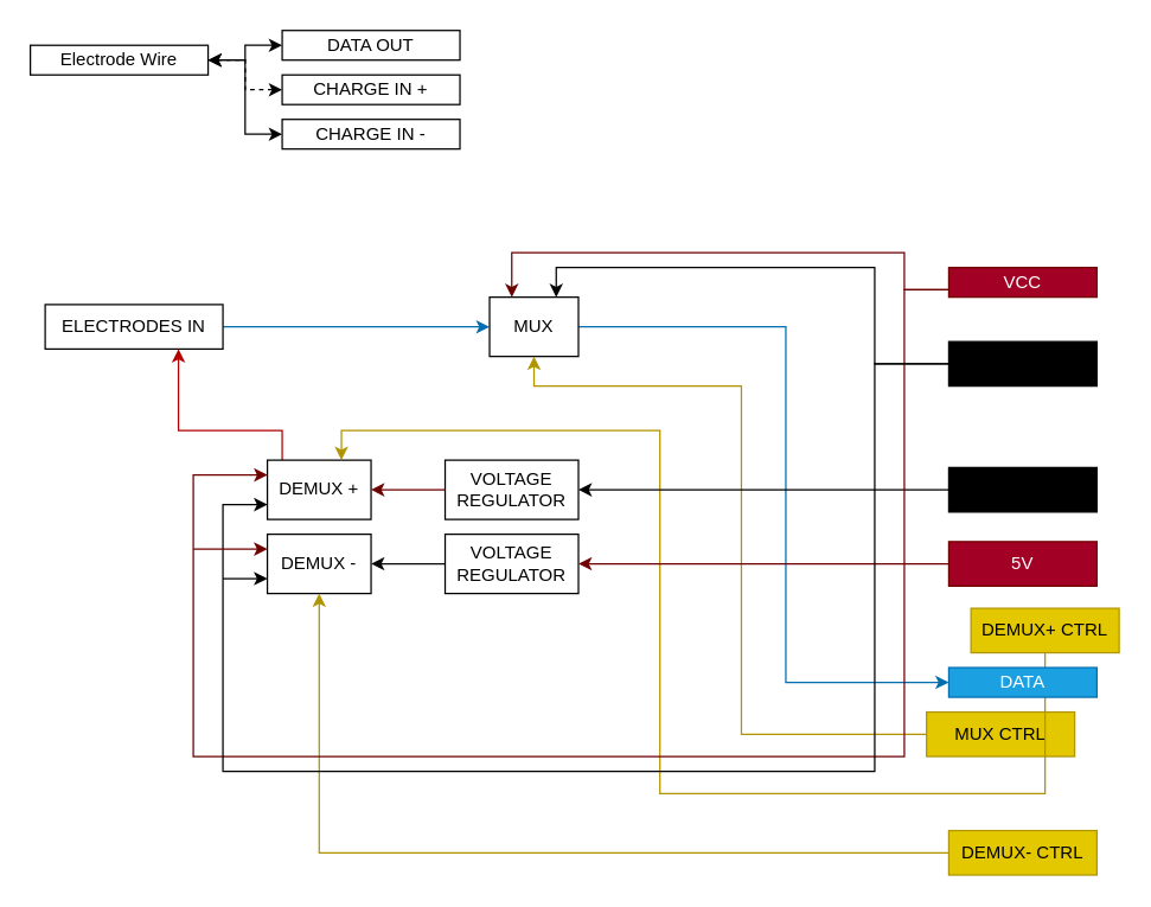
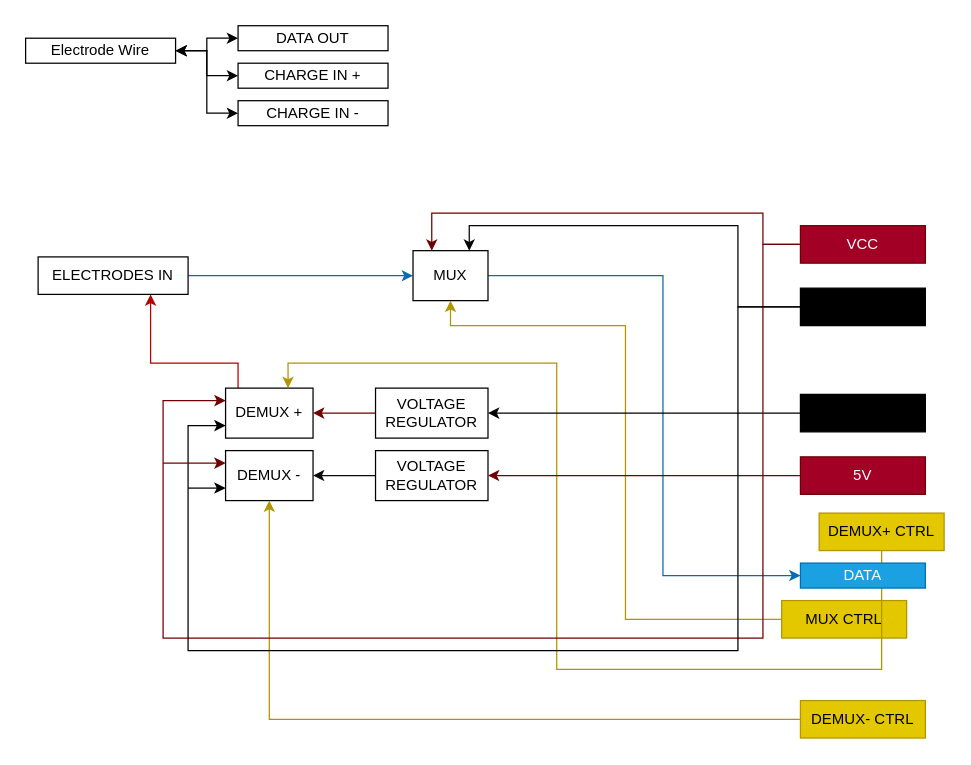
  <mxCell id="0" />
  <mxCell id="1" parent="0" />
  <mxCell id="2" style="edgeStyle=orthogonalEdgeStyle;rounded=0;orthogonalLoop=1;jettySize=auto;html=1;entryX=0;entryY=0.5;entryDx=0;entryDy=0;fillColor=#1ba1e2;strokeColor=#006EAF;" edge="1" parent="1" source="3" target="5"><mxGeometry relative="1" as="geometry"><mxPoint x="250" y="220" as="targetPoint" /></mxGeometry></mxCell>
  <mxCell id="3" value="ELECTRODES IN" style="rounded=0;whiteSpace=wrap;html=1;" vertex="1" parent="1"><mxGeometry x="30" y="205" width="120" height="30" as="geometry" /></mxCell>
  <mxCell id="4" style="edgeStyle=orthogonalEdgeStyle;rounded=0;orthogonalLoop=1;jettySize=auto;html=1;entryX=0;entryY=0.5;entryDx=0;entryDy=0;fillColor=#1ba1e2;strokeColor=#006EAF;" edge="1" parent="1" source="5" target="18"><mxGeometry relative="1" as="geometry"><Array as="points"><mxPoint x="530" y="220" /><mxPoint x="530" y="460" /></Array></mxGeometry></mxCell>
  <mxCell id="5" value="MUX" style="rounded=0;whiteSpace=wrap;html=1;" vertex="1" parent="1"><mxGeometry x="330" y="200" width="60" height="40" as="geometry" /></mxCell>
  <mxCell id="6" style="edgeStyle=orthogonalEdgeStyle;rounded=0;orthogonalLoop=1;jettySize=auto;html=1;entryX=0.75;entryY=1;entryDx=0;entryDy=0;fillColor=#e51400;strokeColor=#B20000;" edge="1" parent="1" source="7" target="3"><mxGeometry relative="1" as="geometry"><Array as="points"><mxPoint x="190" y="290" /><mxPoint x="120" y="290" /></Array></mxGeometry></mxCell>
  <mxCell id="7" value="DEMUX +" style="rounded=0;whiteSpace=wrap;html=1;" vertex="1" parent="1"><mxGeometry x="180" y="310" width="70" height="40" as="geometry" /></mxCell>
  <mxCell id="8" value="DEMUX -" style="rounded=0;whiteSpace=wrap;html=1;" vertex="1" parent="1"><mxGeometry x="180" y="360" width="70" height="40" as="geometry" /></mxCell>
  <mxCell id="9" style="edgeStyle=orthogonalEdgeStyle;rounded=0;orthogonalLoop=1;jettySize=auto;html=1;entryX=1;entryY=0.5;entryDx=0;entryDy=0;fillColor=#a20025;strokeColor=#6F0000;" edge="1" parent="1" source="10" target="7"><mxGeometry relative="1" as="geometry" /></mxCell>
  <mxCell id="10" value="VOLTAGE&lt;br&gt;REGULATOR" style="rounded=0;whiteSpace=wrap;html=1;" vertex="1" parent="1"><mxGeometry x="300" y="310" width="90" height="40" as="geometry" /></mxCell>
  <mxCell id="11" style="edgeStyle=orthogonalEdgeStyle;rounded=0;orthogonalLoop=1;jettySize=auto;html=1;entryX=1;entryY=0.5;entryDx=0;entryDy=0;strokeColor=#0A0A0A;" edge="1" parent="1" source="12" target="8"><mxGeometry relative="1" as="geometry" /></mxCell>
  <mxCell id="12" value="VOLTAGE&lt;br&gt;REGULATOR" style="rounded=0;whiteSpace=wrap;html=1;" vertex="1" parent="1"><mxGeometry x="300" y="360" width="90" height="40" as="geometry" /></mxCell>
  <mxCell id="13" style="edgeStyle=orthogonalEdgeStyle;rounded=0;orthogonalLoop=1;jettySize=auto;html=1;fillColor=#e3c800;strokeColor=#B09500;" edge="1" parent="1" source="14"><mxGeometry relative="1" as="geometry"><mxPoint x="360" y="240" as="targetPoint" /><Array as="points"><mxPoint x="500" y="495" /><mxPoint x="500" y="260" /><mxPoint x="360" y="260" /></Array></mxGeometry></mxCell>
  <mxCell id="14" value="MUX CTRL" style="rounded=0;whiteSpace=wrap;html=1;fillColor=#e3c800;fontColor=#000000;strokeColor=#B09500;" vertex="1" parent="1"><mxGeometry x="625" y="480" width="100" height="30" as="geometry" /></mxCell>
  <mxCell id="15" style="edgeStyle=orthogonalEdgeStyle;rounded=0;orthogonalLoop=1;jettySize=auto;html=1;fillColor=#e3c800;strokeColor=#B09500;" edge="1" parent="1" source="16"><mxGeometry relative="1" as="geometry"><mxPoint x="230" y="310" as="targetPoint" /><Array as="points"><mxPoint x="445" y="535" /><mxPoint x="445" y="290" /><mxPoint x="230" y="290" /></Array></mxGeometry></mxCell>
  <mxCell id="16" value="DEMUX+ CTRL" style="rounded=0;whiteSpace=wrap;html=1;fillColor=#e3c800;fontColor=#000000;strokeColor=#B09500;" vertex="1" parent="1"><mxGeometry x="655" y="410" width="100" height="30" as="geometry" /></mxCell>
  <mxCell id="17" style="edgeStyle=orthogonalEdgeStyle;rounded=0;orthogonalLoop=1;jettySize=auto;html=1;entryX=0.5;entryY=1;entryDx=0;entryDy=0;exitX=0;exitY=0.5;exitDx=0;exitDy=0;fillColor=#e3c800;strokeColor=#B09500;" edge="1" parent="1" source="19" target="8"><mxGeometry relative="1" as="geometry"><mxPoint x="440" y="455" as="sourcePoint" /><Array as="points"><mxPoint x="215" y="575" /></Array></mxGeometry></mxCell>
  <mxCell id="18" value="DATA" style="rounded=0;whiteSpace=wrap;html=1;fillColor=#1ba1e2;fontColor=#ffffff;strokeColor=#006EAF;" vertex="1" parent="1"><mxGeometry x="640" y="450" width="100" height="20" as="geometry" /></mxCell>
  <mxCell id="19" value="DEMUX- CTRL" style="rounded=0;whiteSpace=wrap;html=1;fillColor=#e3c800;fontColor=#000000;strokeColor=#B09500;" vertex="1" parent="1"><mxGeometry x="640" y="560" width="100" height="30" as="geometry" /></mxCell>
  <mxCell id="20" style="edgeStyle=orthogonalEdgeStyle;rounded=0;orthogonalLoop=1;jettySize=auto;html=1;entryX=1;entryY=0.5;entryDx=0;entryDy=0;strokeColor=#000000;" edge="1" parent="1" source="21" target="10"><mxGeometry relative="1" as="geometry" /></mxCell>
  <mxCell id="21" value="-5V" style="rounded=0;whiteSpace=wrap;html=1;fillColor=#000000;" vertex="1" parent="1"><mxGeometry x="640" y="315" width="100" height="30" as="geometry" /></mxCell>
  <mxCell id="22" style="edgeStyle=orthogonalEdgeStyle;rounded=0;orthogonalLoop=1;jettySize=auto;html=1;entryX=1;entryY=0.5;entryDx=0;entryDy=0;fillColor=#a20025;strokeColor=#6F0000;" edge="1" parent="1" source="23" target="12"><mxGeometry relative="1" as="geometry" /></mxCell>
  <mxCell id="23" value="5V" style="rounded=0;whiteSpace=wrap;html=1;fillColor=#a20025;fontColor=#ffffff;strokeColor=#6F0000;" vertex="1" parent="1"><mxGeometry x="640" y="365" width="100" height="30" as="geometry" /></mxCell>
  <mxCell id="24" style="edgeStyle=orthogonalEdgeStyle;rounded=0;orthogonalLoop=1;jettySize=auto;html=1;entryX=0.25;entryY=0;entryDx=0;entryDy=0;fillColor=#a20025;strokeColor=#6F0000;" edge="1" parent="1" source="26" target="5"><mxGeometry relative="1" as="geometry"><Array as="points"><mxPoint x="610" y="195" /><mxPoint x="610" y="170" /><mxPoint x="345" y="170" /></Array></mxGeometry></mxCell>
  <mxCell id="25" value="" style="edgeStyle=orthogonalEdgeStyle;rounded=0;orthogonalLoop=1;jettySize=auto;html=1;entryX=0;entryY=0.25;entryDx=0;entryDy=0;fillColor=#a20025;strokeColor=#6F0000;" edge="1" parent="1" source="26" target="7"><mxGeometry relative="1" as="geometry"><mxPoint x="590" y="510" as="targetPoint" /><Array as="points"><mxPoint x="610" y="195" /><mxPoint x="610" y="510" /><mxPoint x="130" y="510" /><mxPoint x="130" y="320" /></Array></mxGeometry></mxCell>
- <mxCell id="26" value="VCC" style="rounded=0;whiteSpace=wrap;html=1;fillColor=#a20025;fontColor=#ffffff;strokeColor=#6F0000;" vertex="1" parent="1"><mxGeometry x="640" y="180" width="100" height="20" as="geometry" /></mxCell>
+ <mxCell id="26" value="VCC" style="rounded=0;whiteSpace=wrap;html=1;fillColor=#a20025;fontColor=#ffffff;strokeColor=#6F0000;" vertex="1" parent="1"><mxGeometry x="640" y="180" width="100" height="30" as="geometry" /></mxCell>
  <mxCell id="27" style="edgeStyle=orthogonalEdgeStyle;rounded=0;orthogonalLoop=1;jettySize=auto;html=1;entryX=0.75;entryY=0;entryDx=0;entryDy=0;strokeColor=#030303;" edge="1" parent="1" source="29" target="5"><mxGeometry relative="1" as="geometry"><Array as="points"><mxPoint x="590" y="245" /><mxPoint x="590" y="180" /><mxPoint x="375" y="180" /></Array></mxGeometry></mxCell>
  <mxCell id="28" style="edgeStyle=orthogonalEdgeStyle;rounded=0;orthogonalLoop=1;jettySize=auto;html=1;entryX=0;entryY=0.75;entryDx=0;entryDy=0;strokeColor=#000000;" edge="1" parent="1" source="29" target="7"><mxGeometry relative="1" as="geometry"><mxPoint x="270" y="440" as="targetPoint" /><Array as="points"><mxPoint x="590" y="245" /><mxPoint x="590" y="520" /><mxPoint x="150" y="520" /><mxPoint x="150" y="340" /></Array></mxGeometry></mxCell>
  <mxCell id="29" value="VEE" style="rounded=0;whiteSpace=wrap;html=1;fillColor=#000000;" vertex="1" parent="1"><mxGeometry x="640" y="230" width="100" height="30" as="geometry" /></mxCell>
  <mxCell id="30" value="" style="endArrow=classic;html=1;rounded=0;entryX=0;entryY=0.25;entryDx=0;entryDy=0;fillColor=#a20025;strokeColor=#6F0000;" edge="1" parent="1" target="8"><mxGeometry width="50" height="50" relative="1" as="geometry"><mxPoint x="130" y="370" as="sourcePoint" /><mxPoint x="180" y="400" as="targetPoint" /></mxGeometry></mxCell>
  <mxCell id="31" value="" style="endArrow=classic;html=1;rounded=0;entryX=0;entryY=0.75;entryDx=0;entryDy=0;strokeColor=#000000;" edge="1" parent="1" target="8"><mxGeometry width="50" height="50" relative="1" as="geometry"><mxPoint x="150" y="390" as="sourcePoint" /><mxPoint x="170" y="390" as="targetPoint" /></mxGeometry></mxCell>
  <mxCell id="32" style="edgeStyle=orthogonalEdgeStyle;rounded=0;orthogonalLoop=1;jettySize=auto;html=1;entryX=0;entryY=0.5;entryDx=0;entryDy=0;startArrow=classic;startFill=1;" edge="1" parent="1" source="35" target="36"><mxGeometry relative="1" as="geometry" /></mxCell>
- <mxCell id="33" style="edgeStyle=orthogonalEdgeStyle;rounded=0;orthogonalLoop=1;jettySize=auto;html=1;entryX=0;entryY=0.5;entryDx=0;entryDy=0;startArrow=classic;startFill=1;dashed=1;" edge="1" parent="1" source="35" target="37"><mxGeometry relative="1" as="geometry" /></mxCell>
+ <mxCell id="33" style="edgeStyle=orthogonalEdgeStyle;rounded=0;orthogonalLoop=1;jettySize=auto;html=1;entryX=0;entryY=0.5;entryDx=0;entryDy=0;startArrow=classic;startFill=1;" edge="1" parent="1" source="35" target="37"><mxGeometry relative="1" as="geometry" /></mxCell>
  <mxCell id="34" style="edgeStyle=orthogonalEdgeStyle;rounded=0;orthogonalLoop=1;jettySize=auto;html=1;entryX=0;entryY=0.5;entryDx=0;entryDy=0;startArrow=classic;startFill=1;" edge="1" parent="1" source="35" target="38"><mxGeometry relative="1" as="geometry" /></mxCell>
  <mxCell id="35" value="Electrode Wire" style="rounded=0;whiteSpace=wrap;html=1;" vertex="1" parent="1"><mxGeometry x="20" y="30" width="120" height="20" as="geometry" /></mxCell>
  <mxCell id="36" value="DATA OUT" style="rounded=0;whiteSpace=wrap;html=1;" vertex="1" parent="1"><mxGeometry x="190" y="20" width="120" height="20" as="geometry" /></mxCell>
  <mxCell id="37" value="CHARGE IN +" style="rounded=0;whiteSpace=wrap;html=1;" vertex="1" parent="1"><mxGeometry x="190" y="50" width="120" height="20" as="geometry" /></mxCell>
  <mxCell id="38" value="CHARGE IN -" style="rounded=0;whiteSpace=wrap;html=1;" vertex="1" parent="1"><mxGeometry x="190" y="80" width="120" height="20" as="geometry" /></mxCell>
